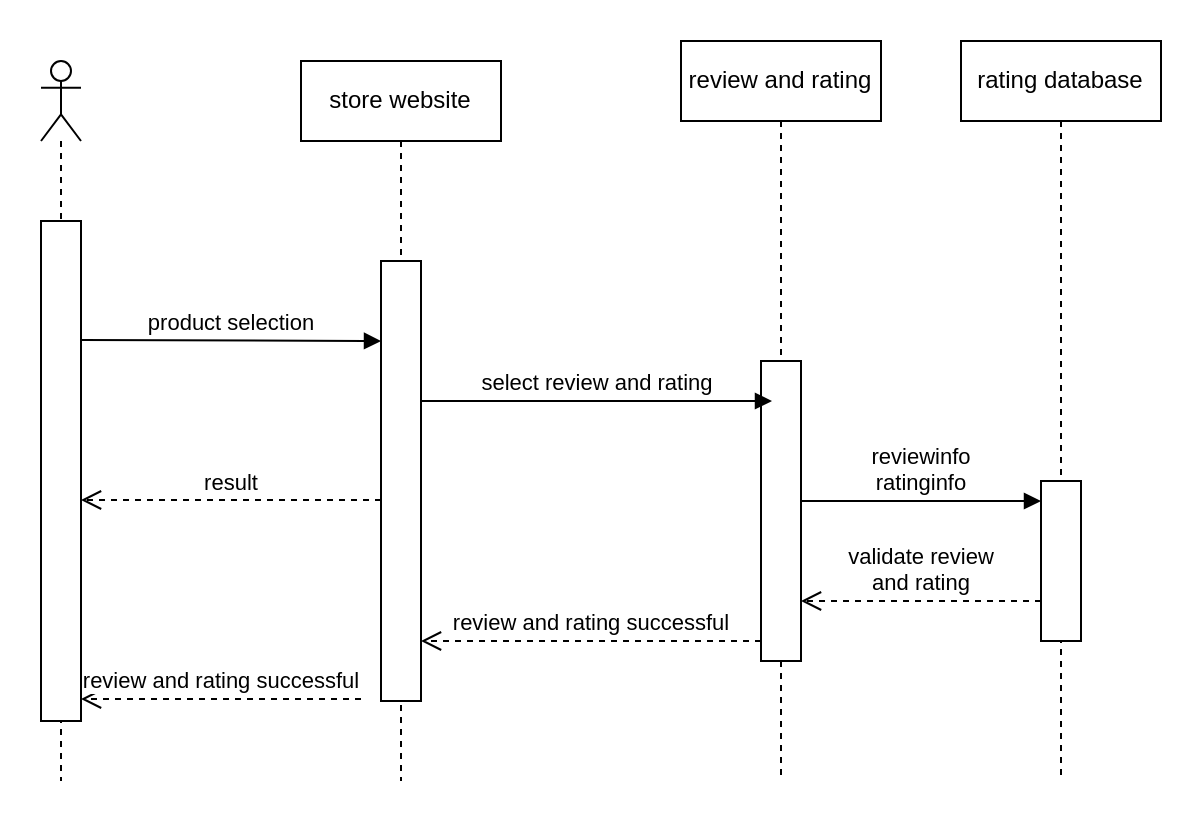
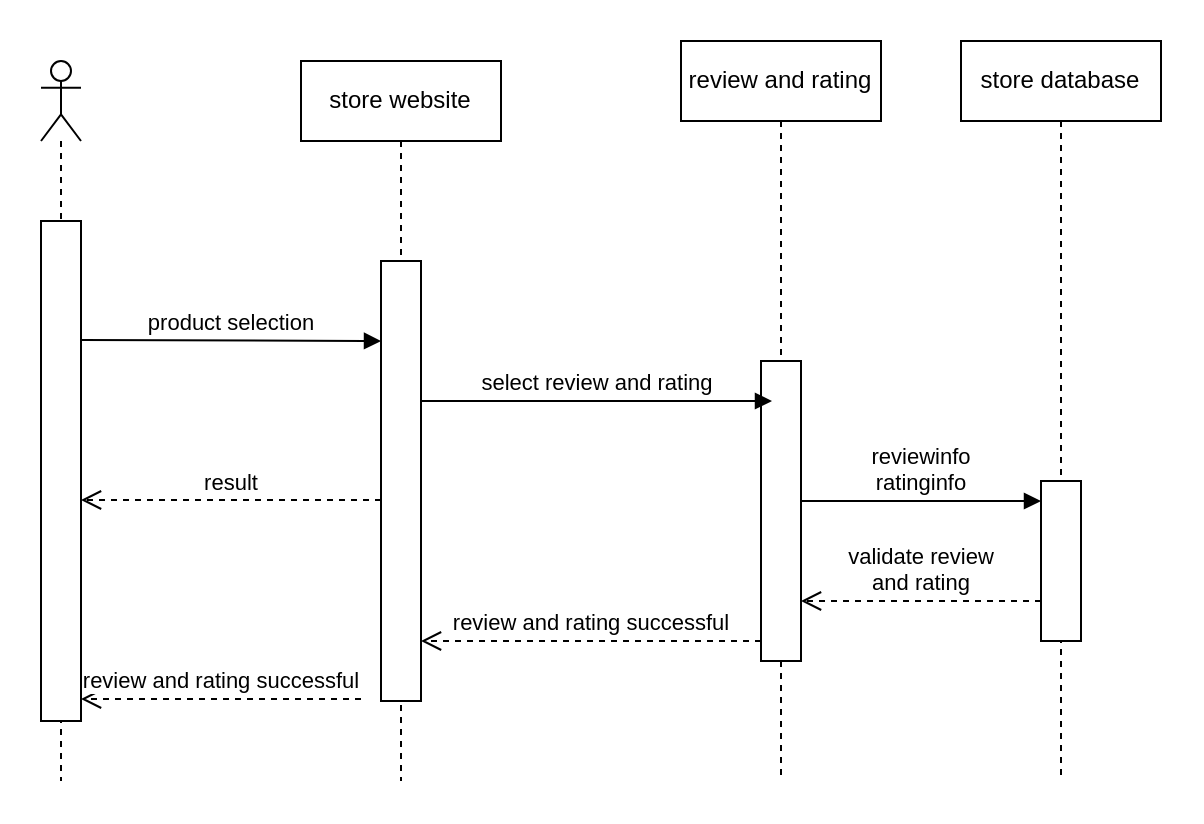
  <mxCell id="0" />
  <mxCell id="1" parent="0" />
  <mxCell id="2" value="" style="shape=umlLifeline;perimeter=lifelinePerimeter;whiteSpace=wrap;html=1;container=1;dropTarget=0;collapsible=0;recursiveResize=0;outlineConnect=0;portConstraint=eastwest;newEdgeStyle={&quot;curved&quot;:0,&quot;rounded&quot;:0};participant=umlActor;" vertex="1" parent="1"><mxGeometry x="20" y="30" width="20" height="360" as="geometry" /></mxCell>
  <mxCell id="3" value="" style="html=1;points=[[0,0,0,0,5],[0,1,0,0,-5],[1,0,0,0,5],[1,1,0,0,-5]];perimeter=orthogonalPerimeter;outlineConnect=0;targetShapes=umlLifeline;portConstraint=eastwest;newEdgeStyle={&quot;curved&quot;:0,&quot;rounded&quot;:0};" vertex="1" parent="2"><mxGeometry y="80" width="20" height="250" as="geometry" /></mxCell>
  <mxCell id="4" value="store website" style="shape=umlLifeline;perimeter=lifelinePerimeter;whiteSpace=wrap;html=1;container=1;dropTarget=0;collapsible=0;recursiveResize=0;outlineConnect=0;portConstraint=eastwest;newEdgeStyle={&quot;curved&quot;:0,&quot;rounded&quot;:0};" vertex="1" parent="1"><mxGeometry x="150" y="30" width="100" height="360" as="geometry" /></mxCell>
  <mxCell id="5" value="review and rating" style="shape=umlLifeline;perimeter=lifelinePerimeter;whiteSpace=wrap;html=1;container=1;dropTarget=0;collapsible=0;recursiveResize=0;outlineConnect=0;portConstraint=eastwest;newEdgeStyle={&quot;curved&quot;:0,&quot;rounded&quot;:0};" vertex="1" parent="1"><mxGeometry x="340" y="20" width="100" height="370" as="geometry" /></mxCell>
  <mxCell id="6" value="" style="html=1;points=[[0,0,0,0,5],[0,1,0,0,-5],[1,0,0,0,5],[1,1,0,0,-5]];perimeter=orthogonalPerimeter;outlineConnect=0;targetShapes=umlLifeline;portConstraint=eastwest;newEdgeStyle={&quot;curved&quot;:0,&quot;rounded&quot;:0};" vertex="1" parent="5"><mxGeometry x="40" y="160" width="20" height="150" as="geometry" /></mxCell>
  <mxCell id="7" value="" style="html=1;points=[[0,0,0,0,5],[0,1,0,0,-5],[1,0,0,0,5],[1,1,0,0,-5]];perimeter=orthogonalPerimeter;outlineConnect=0;targetShapes=umlLifeline;portConstraint=eastwest;newEdgeStyle={&quot;curved&quot;:0,&quot;rounded&quot;:0};" vertex="1" parent="1"><mxGeometry x="190" y="130" width="20" height="220" as="geometry" /></mxCell>
  <mxCell id="8" value="product selection" style="html=1;verticalAlign=bottom;endArrow=block;curved=0;rounded=0;" edge="1" parent="1"><mxGeometry width="80" relative="1" as="geometry"><mxPoint x="40" y="169.5" as="sourcePoint" /><mxPoint x="190" y="170" as="targetPoint" /></mxGeometry></mxCell>
  <mxCell id="9" value="select review and rating" style="html=1;verticalAlign=bottom;endArrow=block;curved=0;rounded=0;" edge="1" parent="1"><mxGeometry width="80" relative="1" as="geometry"><mxPoint x="210" y="200" as="sourcePoint" /><mxPoint x="385.5" y="200" as="targetPoint" /></mxGeometry></mxCell>
  <mxCell id="10" value="" style="html=1;verticalAlign=bottom;endArrow=block;curved=0;rounded=0;" edge="1" parent="1"><mxGeometry width="80" relative="1" as="geometry"><mxPoint x="549.5" y="380" as="sourcePoint" /><mxPoint x="549.5" y="380" as="targetPoint" /></mxGeometry></mxCell>
  <mxCell id="11" value="result" style="html=1;verticalAlign=bottom;endArrow=open;dashed=1;endSize=8;curved=0;rounded=0;" edge="1" parent="1"><mxGeometry relative="1" as="geometry"><mxPoint x="190" y="249.5" as="sourcePoint" /><mxPoint x="40" y="249.5" as="targetPoint" /></mxGeometry></mxCell>
- <mxCell id="12" value="rating database" style="shape=umlLifeline;perimeter=lifelinePerimeter;whiteSpace=wrap;html=1;container=1;dropTarget=0;collapsible=0;recursiveResize=0;outlineConnect=0;portConstraint=eastwest;newEdgeStyle={&quot;curved&quot;:0,&quot;rounded&quot;:0};" vertex="1" parent="1"><mxGeometry x="480" y="20" width="100" height="370" as="geometry" /></mxCell>
+ <mxCell id="12" value="store database" style="shape=umlLifeline;perimeter=lifelinePerimeter;whiteSpace=wrap;html=1;container=1;dropTarget=0;collapsible=0;recursiveResize=0;outlineConnect=0;portConstraint=eastwest;newEdgeStyle={&quot;curved&quot;:0,&quot;rounded&quot;:0};" vertex="1" parent="1"><mxGeometry x="480" y="20" width="100" height="370" as="geometry" /></mxCell>
  <mxCell id="13" value="" style="html=1;points=[[0,0,0,0,5],[0,1,0,0,-5],[1,0,0,0,5],[1,1,0,0,-5]];perimeter=orthogonalPerimeter;outlineConnect=0;targetShapes=umlLifeline;portConstraint=eastwest;newEdgeStyle={&quot;curved&quot;:0,&quot;rounded&quot;:0};" vertex="1" parent="12"><mxGeometry x="40" y="220" width="20" height="80" as="geometry" /></mxCell>
  <mxCell id="14" value="reviewinfo&lt;div&gt;ratinginfo&lt;/div&gt;" style="html=1;verticalAlign=bottom;endArrow=block;curved=0;rounded=0;entryX=0;entryY=0.125;entryDx=0;entryDy=0;entryPerimeter=0;" edge="1" parent="1" target="13"><mxGeometry width="80" relative="1" as="geometry"><mxPoint x="400" y="250" as="sourcePoint" /><mxPoint x="480" y="250" as="targetPoint" /></mxGeometry></mxCell>
  <mxCell id="15" value="validate review&lt;div&gt;and rating&lt;/div&gt;" style="html=1;verticalAlign=bottom;endArrow=open;dashed=1;endSize=8;curved=0;rounded=0;" edge="1" parent="1" target="6"><mxGeometry relative="1" as="geometry"><mxPoint x="520" y="300" as="sourcePoint" /><mxPoint x="410" y="300" as="targetPoint" /></mxGeometry></mxCell>
  <mxCell id="16" value="review and rating successful" style="html=1;verticalAlign=bottom;endArrow=open;dashed=1;endSize=8;curved=0;rounded=0;" edge="1" parent="1" target="7"><mxGeometry relative="1" as="geometry"><mxPoint x="380" y="320" as="sourcePoint" /><mxPoint x="220" y="320" as="targetPoint" /></mxGeometry></mxCell>
  <mxCell id="17" value="review and rating successful" style="html=1;verticalAlign=bottom;endArrow=open;dashed=1;endSize=8;curved=0;rounded=0;" edge="1" parent="1" target="3"><mxGeometry relative="1" as="geometry"><mxPoint x="180" y="349" as="sourcePoint" /><mxPoint x="100" y="349" as="targetPoint" /></mxGeometry></mxCell>
